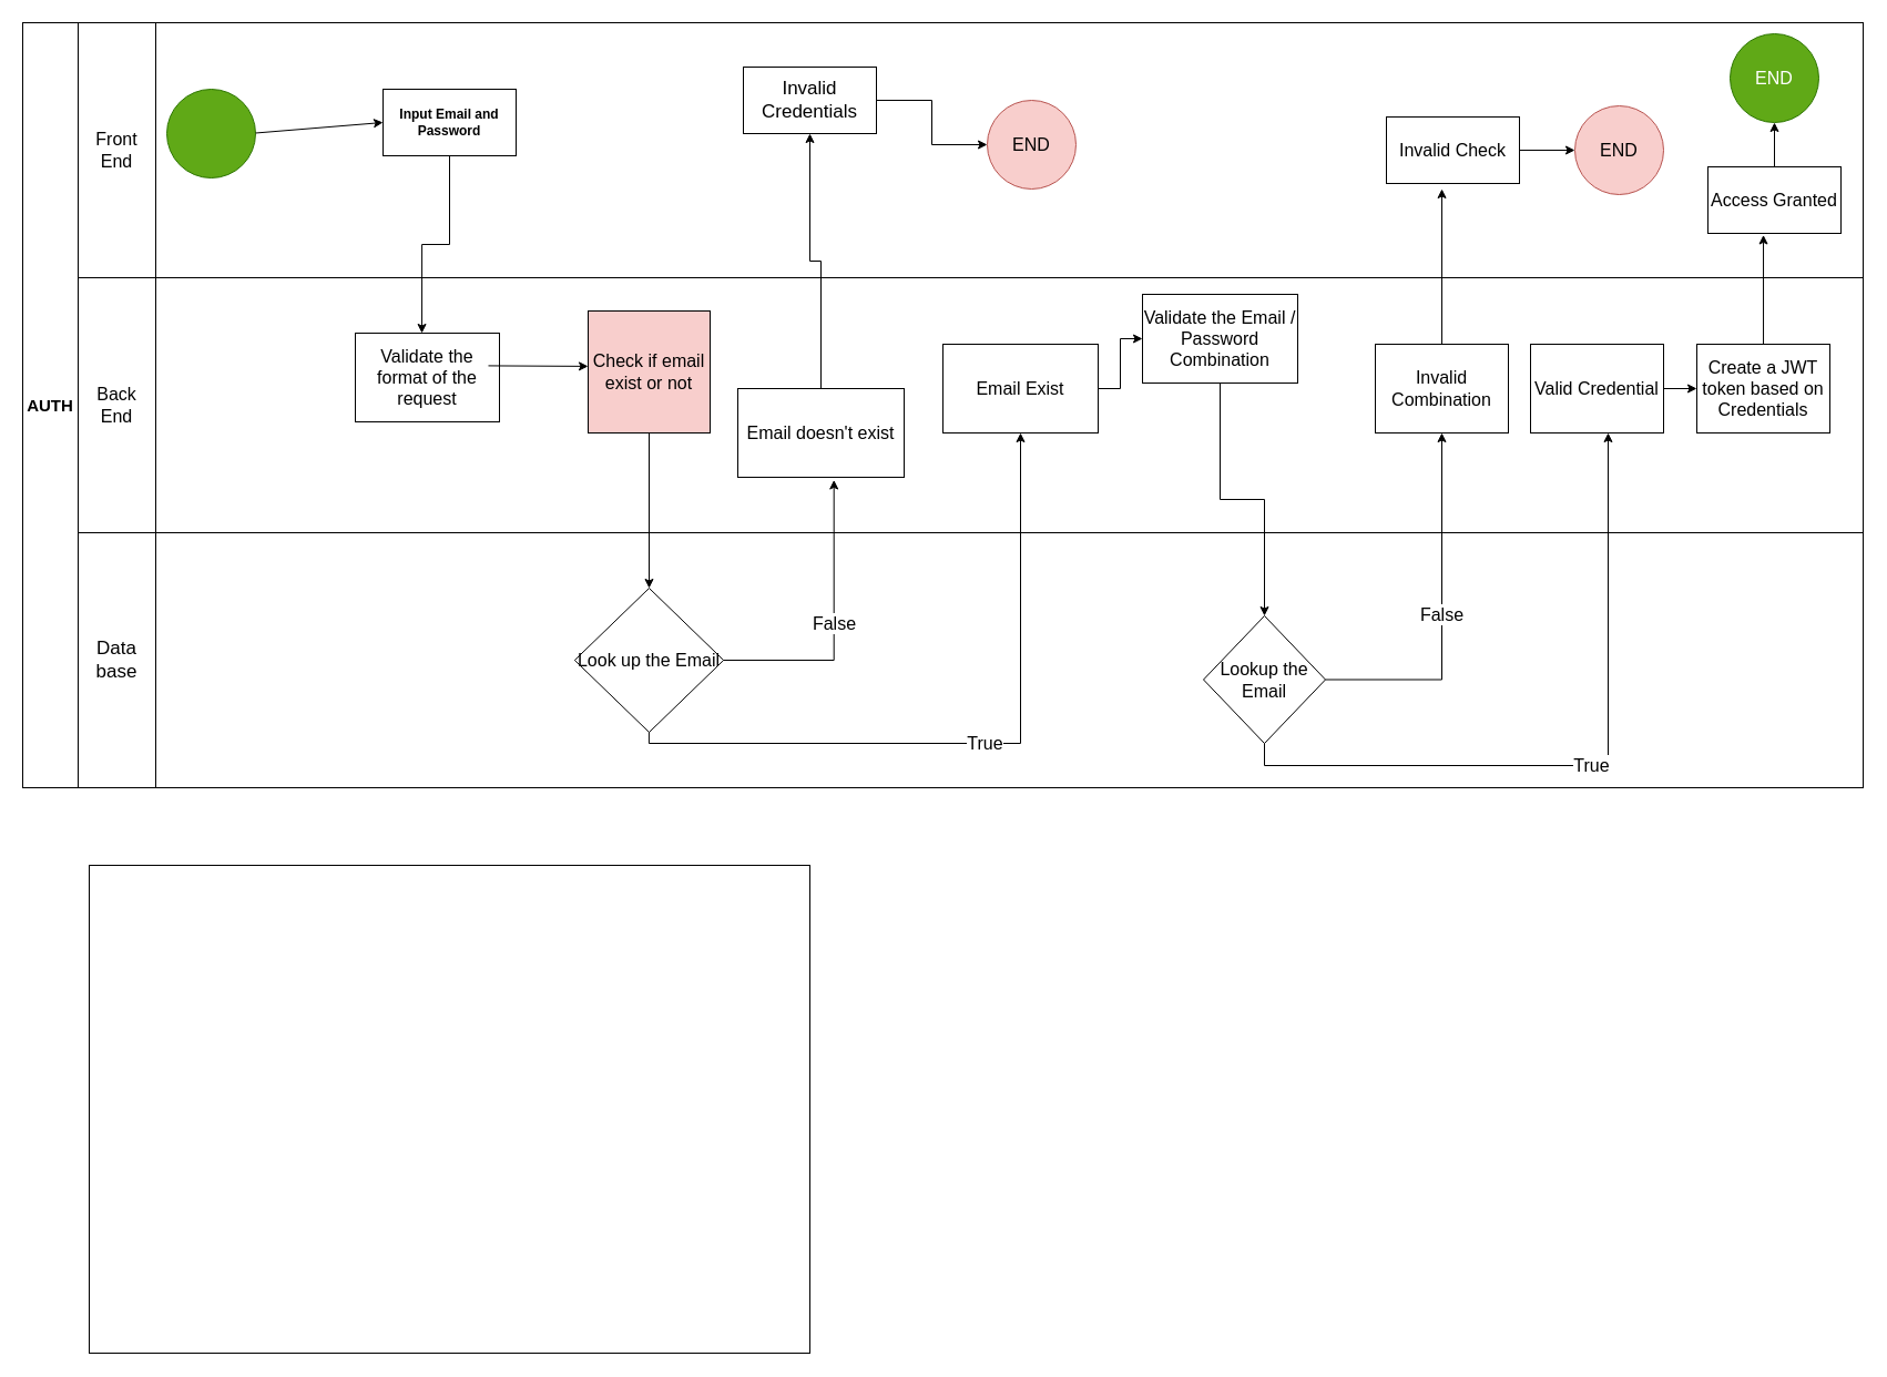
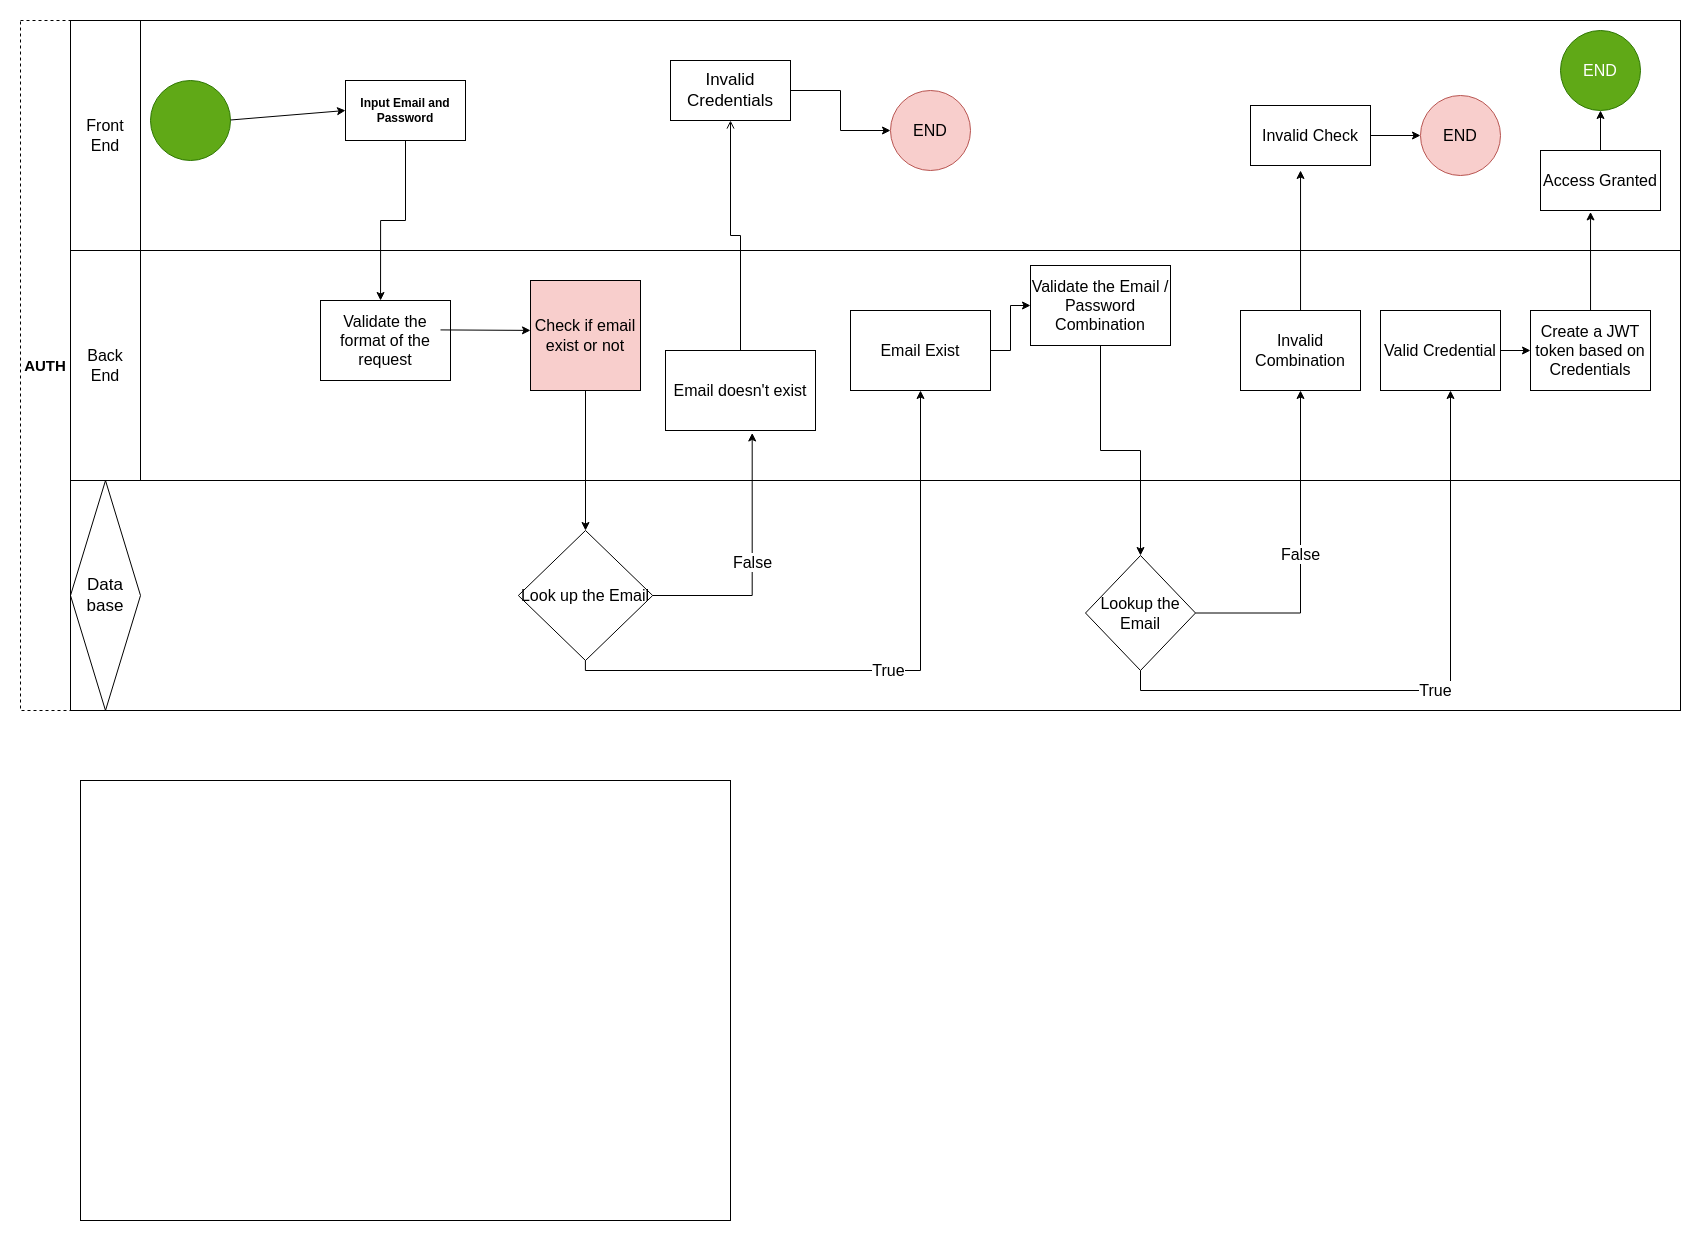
  <mxCell id="0" />
  <mxCell id="1" parent="0" />
  <mxCell id="2" value="" style="rounded=0;whiteSpace=wrap;html=1;fillColor=none;" vertex="1" parent="1"><mxGeometry x="70" y="250" width="1610" height="230" as="geometry" /></mxCell>
  <mxCell id="3" value="" style="rounded=0;whiteSpace=wrap;html=1;fillColor=none;" vertex="1" parent="1"><mxGeometry x="70" y="480" width="1610" height="230" as="geometry" /></mxCell>
  <mxCell id="4" value="" style="rounded=0;whiteSpace=wrap;html=1;fillColor=none;" vertex="1" parent="1"><mxGeometry x="70" y="20" width="1610" height="230" as="geometry" /></mxCell>
  <mxCell id="5" value="" style="ellipse;whiteSpace=wrap;html=1;aspect=fixed;fillColor=#60a917;fontColor=#ffffff;strokeColor=#2D7600;" vertex="1" parent="1"><mxGeometry x="150" y="80" width="80" height="80" as="geometry" /></mxCell>
  <mxCell id="6" value="" style="endArrow=classic;html=1;rounded=0;entryX=0;entryY=0.5;entryDx=0;entryDy=0;" edge="1" parent="1" target="8"><mxGeometry width="50" height="50" relative="1" as="geometry"><mxPoint x="230" y="119.5" as="sourcePoint" /><mxPoint x="310" y="120" as="targetPoint" /></mxGeometry></mxCell>
  <mxCell id="7" style="edgeStyle=orthogonalEdgeStyle;rounded=0;orthogonalLoop=1;jettySize=auto;html=1;entryX=0.462;entryY=0;entryDx=0;entryDy=0;entryPerimeter=0;fontSize=16;" edge="1" parent="1" source="8" target="9"><mxGeometry relative="1" as="geometry" /></mxCell>
  <mxCell id="8" value="&lt;b&gt;Input Email and Password&lt;/b&gt;" style="rounded=0;whiteSpace=wrap;html=1;" vertex="1" parent="1"><mxGeometry x="345" y="80" width="120" height="60" as="geometry" /></mxCell>
  <mxCell id="9" value="&lt;font style=&quot;font-size: 16px;&quot;&gt;Validate the format of the request&lt;/font&gt;" style="rounded=0;whiteSpace=wrap;html=1;" vertex="1" parent="1"><mxGeometry x="320" y="300" width="130" height="80" as="geometry" /></mxCell>
  <mxCell id="10" value="" style="endArrow=classic;html=1;rounded=0;" edge="1" parent="1"><mxGeometry width="50" height="50" relative="1" as="geometry"><mxPoint x="440" y="329.41" as="sourcePoint" /><mxPoint x="530" y="329.91" as="targetPoint" /></mxGeometry></mxCell>
  <mxCell id="11" value="" style="edgeStyle=orthogonalEdgeStyle;rounded=0;orthogonalLoop=1;jettySize=auto;html=1;entryX=0.5;entryY=0;entryDx=0;entryDy=0;" edge="1" parent="1" source="12" target="18"><mxGeometry relative="1" as="geometry"><mxPoint x="580" y="490" as="targetPoint" /><Array as="points" /></mxGeometry></mxCell>
  <mxCell id="12" value="&lt;font style=&quot;font-size: 16px;&quot;&gt;Check if email exist or not&lt;/font&gt;" style="whiteSpace=wrap;html=1;aspect=fixed;fillColor=#f8cecc;" vertex="1" parent="1"><mxGeometry x="530" y="280" width="110" height="110" as="geometry" /></mxCell>
  <mxCell id="13" value="&lt;font style=&quot;font-size: 16px;&quot;&gt;Front End&lt;/font&gt;" style="rounded=0;whiteSpace=wrap;html=1;fillColor=none;" vertex="1" parent="1"><mxGeometry x="70" y="20" width="70" height="230" as="geometry" /></mxCell>
- <mxCell id="14" value="&lt;font style=&quot;font-size: 17px;&quot;&gt;Data&lt;br&gt;base&lt;/font&gt;" style="rounded=0;whiteSpace=wrap;html=1;fillColor=none;" vertex="1" parent="1"><mxGeometry x="70" y="480" width="70" height="230" as="geometry" /></mxCell>
+ <mxCell id="14" value="&lt;font style=&quot;font-size: 17px;&quot;&gt;Data&lt;br&gt;base&lt;/font&gt;" style="rhombus;whiteSpace=wrap;html=1;fillColor=none;" vertex="1" parent="1"><mxGeometry x="70" y="480" width="70" height="230" as="geometry" /></mxCell>
  <mxCell id="15" value="&lt;font style=&quot;font-size: 16px;&quot;&gt;Back End&lt;/font&gt;" style="rounded=0;whiteSpace=wrap;html=1;fillColor=none;" vertex="1" parent="1"><mxGeometry x="70" y="250" width="70" height="230" as="geometry" /></mxCell>
  <mxCell id="16" value="&lt;font style=&quot;font-size: 16px;&quot;&gt;False&lt;/font&gt;" style="edgeStyle=orthogonalEdgeStyle;rounded=0;orthogonalLoop=1;jettySize=auto;html=1;entryX=0.578;entryY=1.031;entryDx=0;entryDy=0;entryPerimeter=0;" edge="1" parent="1" source="18" target="20"><mxGeometry x="0.023" relative="1" as="geometry"><mxPoint y="1" as="offset" /></mxGeometry></mxCell>
  <mxCell id="17" value="True" style="edgeStyle=orthogonalEdgeStyle;rounded=0;orthogonalLoop=1;jettySize=auto;html=1;entryX=0.5;entryY=1;entryDx=0;entryDy=0;fontSize=16;" edge="1" parent="1" source="18" target="25"><mxGeometry relative="1" as="geometry"><Array as="points"><mxPoint x="585" y="670" /><mxPoint x="920" y="670" /></Array></mxGeometry></mxCell>
  <mxCell id="18" value="&lt;font style=&quot;font-size: 16px;&quot;&gt;Look up the Email&lt;/font&gt;" style="rhombus;whiteSpace=wrap;html=1;fillColor=none;" vertex="1" parent="1"><mxGeometry x="517.84" y="530" width="134.33" height="130" as="geometry" /></mxCell>
- <mxCell id="19" style="edgeStyle=orthogonalEdgeStyle;rounded=0;orthogonalLoop=1;jettySize=auto;html=1;entryX=0.5;entryY=1;entryDx=0;entryDy=0;" edge="1" parent="1" source="20" target="22"><mxGeometry relative="1" as="geometry" /></mxCell>
+ <mxCell id="19" style="edgeStyle=orthogonalEdgeStyle;rounded=0;orthogonalLoop=1;jettySize=auto;html=1;entryX=0.5;entryY=1;entryDx=0;entryDy=0;endArrow=open;" edge="1" parent="1" source="20" target="22"><mxGeometry relative="1" as="geometry" /></mxCell>
  <mxCell id="20" value="&lt;font style=&quot;font-size: 16px;&quot;&gt;Email doesn't exist&lt;/font&gt;" style="rounded=0;whiteSpace=wrap;html=1;fillColor=none;" vertex="1" parent="1"><mxGeometry x="665" y="350" width="150" height="80" as="geometry" /></mxCell>
  <mxCell id="21" style="edgeStyle=orthogonalEdgeStyle;rounded=0;orthogonalLoop=1;jettySize=auto;html=1;entryX=0;entryY=0.5;entryDx=0;entryDy=0;fontSize=16;" edge="1" parent="1" source="22" target="23"><mxGeometry relative="1" as="geometry" /></mxCell>
  <mxCell id="22" value="&lt;font style=&quot;font-size: 17px;&quot;&gt;Invalid Credentials&lt;/font&gt;" style="rounded=0;whiteSpace=wrap;html=1;fillColor=none;" vertex="1" parent="1"><mxGeometry x="670" y="60" width="120" height="60" as="geometry" /></mxCell>
  <mxCell id="23" value="END" style="ellipse;whiteSpace=wrap;html=1;aspect=fixed;fontSize=16;fillColor=#f8cecc;strokeColor=#b85450;" vertex="1" parent="1"><mxGeometry x="890" y="90" width="80" height="80" as="geometry" /></mxCell>
  <mxCell id="24" style="edgeStyle=orthogonalEdgeStyle;rounded=0;orthogonalLoop=1;jettySize=auto;html=1;entryX=0;entryY=0.5;entryDx=0;entryDy=0;fontSize=16;" edge="1" parent="1" source="25" target="27"><mxGeometry relative="1" as="geometry" /></mxCell>
  <mxCell id="25" value="Email Exist" style="rounded=0;whiteSpace=wrap;html=1;fontSize=16;fillColor=none;" vertex="1" parent="1"><mxGeometry x="850" y="310" width="140" height="80" as="geometry" /></mxCell>
  <mxCell id="26" style="edgeStyle=orthogonalEdgeStyle;rounded=0;orthogonalLoop=1;jettySize=auto;html=1;entryX=0.5;entryY=0;entryDx=0;entryDy=0;fontSize=16;" edge="1" parent="1" source="27" target="30"><mxGeometry relative="1" as="geometry" /></mxCell>
  <mxCell id="27" value="Validate the Email / Password Combination" style="rounded=0;whiteSpace=wrap;html=1;fontSize=16;fillColor=none;" vertex="1" parent="1"><mxGeometry x="1030" y="265" width="140" height="80" as="geometry" /></mxCell>
  <mxCell id="28" value="False" style="edgeStyle=orthogonalEdgeStyle;rounded=0;orthogonalLoop=1;jettySize=auto;html=1;entryX=0.5;entryY=1;entryDx=0;entryDy=0;fontSize=16;" edge="1" parent="1" source="30" target="32"><mxGeometry relative="1" as="geometry" /></mxCell>
  <mxCell id="29" value="True" style="edgeStyle=orthogonalEdgeStyle;rounded=0;orthogonalLoop=1;jettySize=auto;html=1;fontSize=16;" edge="1" parent="1" source="30"><mxGeometry relative="1" as="geometry"><mxPoint x="1450" y="390" as="targetPoint" /><Array as="points"><mxPoint x="1140" y="690" /><mxPoint x="1450" y="690" /></Array></mxGeometry></mxCell>
  <mxCell id="30" value="Lookup the Email" style="rhombus;whiteSpace=wrap;html=1;fontSize=16;fillColor=none;" vertex="1" parent="1"><mxGeometry x="1085" y="555" width="110" height="115" as="geometry" /></mxCell>
  <mxCell id="31" style="edgeStyle=orthogonalEdgeStyle;rounded=0;orthogonalLoop=1;jettySize=auto;html=1;entryX=0.417;entryY=1.083;entryDx=0;entryDy=0;entryPerimeter=0;fontSize=16;" edge="1" parent="1" source="32" target="34"><mxGeometry relative="1" as="geometry" /></mxCell>
  <mxCell id="32" value="Invalid Combination" style="rounded=0;whiteSpace=wrap;html=1;fontSize=16;fillColor=none;" vertex="1" parent="1"><mxGeometry x="1240" y="310" width="120" height="80" as="geometry" /></mxCell>
  <mxCell id="33" style="edgeStyle=orthogonalEdgeStyle;rounded=0;orthogonalLoop=1;jettySize=auto;html=1;entryX=0;entryY=0.5;entryDx=0;entryDy=0;fontSize=16;" edge="1" parent="1" source="34" target="35"><mxGeometry relative="1" as="geometry" /></mxCell>
  <mxCell id="34" value="Invalid Check" style="rounded=0;whiteSpace=wrap;html=1;fontSize=16;fillColor=none;" vertex="1" parent="1"><mxGeometry x="1250" y="105" width="120" height="60" as="geometry" /></mxCell>
  <mxCell id="35" value="END" style="ellipse;whiteSpace=wrap;html=1;aspect=fixed;fontSize=16;fillColor=#f8cecc;strokeColor=#b85450;" vertex="1" parent="1"><mxGeometry x="1420" y="95" width="80" height="80" as="geometry" /></mxCell>
  <mxCell id="36" style="edgeStyle=orthogonalEdgeStyle;rounded=0;orthogonalLoop=1;jettySize=auto;html=1;entryX=0;entryY=0.5;entryDx=0;entryDy=0;fontSize=16;" edge="1" parent="1" source="37" target="39"><mxGeometry relative="1" as="geometry" /></mxCell>
  <mxCell id="37" value="Valid Credential" style="rounded=0;whiteSpace=wrap;html=1;fontSize=16;fillColor=none;" vertex="1" parent="1"><mxGeometry x="1380" y="310" width="120" height="80" as="geometry" /></mxCell>
  <mxCell id="38" style="edgeStyle=orthogonalEdgeStyle;rounded=0;orthogonalLoop=1;jettySize=auto;html=1;entryX=0.417;entryY=1.024;entryDx=0;entryDy=0;entryPerimeter=0;fontSize=16;" edge="1" parent="1" source="39" target="41"><mxGeometry relative="1" as="geometry" /></mxCell>
  <mxCell id="39" value="Create a JWT token based on Credentials" style="rounded=0;whiteSpace=wrap;html=1;fontSize=16;fillColor=none;" vertex="1" parent="1"><mxGeometry x="1530" y="310" width="120" height="80" as="geometry" /></mxCell>
  <mxCell id="40" style="edgeStyle=orthogonalEdgeStyle;rounded=0;orthogonalLoop=1;jettySize=auto;html=1;entryX=0.5;entryY=1;entryDx=0;entryDy=0;fontSize=16;" edge="1" parent="1" source="41" target="42"><mxGeometry relative="1" as="geometry" /></mxCell>
  <mxCell id="41" value="Access Granted" style="rounded=0;whiteSpace=wrap;html=1;fontSize=16;fillColor=none;" vertex="1" parent="1"><mxGeometry x="1540" y="150" width="120" height="60" as="geometry" /></mxCell>
  <mxCell id="42" value="END" style="ellipse;whiteSpace=wrap;html=1;aspect=fixed;fontSize=16;fillColor=#60a917;strokeColor=#2D7600;fontColor=#ffffff;" vertex="1" parent="1"><mxGeometry x="1560" y="30" width="80" height="80" as="geometry" /></mxCell>
- <mxCell id="43" value="&lt;b&gt;&lt;font style=&quot;font-size: 15px;&quot;&gt;AUTH&lt;/font&gt;&lt;/b&gt;" style="rounded=0;whiteSpace=wrap;html=1;fillColor=none;flipH=0;flipV=0;" vertex="1" parent="1"><mxGeometry x="20" y="20" width="50" height="690" as="geometry" /></mxCell>
+ <mxCell id="43" value="&lt;b&gt;&lt;font style=&quot;font-size: 15px;&quot;&gt;AUTH&lt;/font&gt;&lt;/b&gt;" style="rounded=0;whiteSpace=wrap;html=1;fillColor=none;flipH=0;flipV=0;dashed=1;" vertex="1" parent="1"><mxGeometry x="20" y="20" width="50" height="690" as="geometry" /></mxCell>
  <mxCell id="44" value="" style="rounded=0;whiteSpace=wrap;html=1;labelBackgroundColor=#FF5C5C;fontSize=16;fillColor=none;" vertex="1" parent="1"><mxGeometry x="80" y="780" width="650" height="440" as="geometry" /></mxCell>
